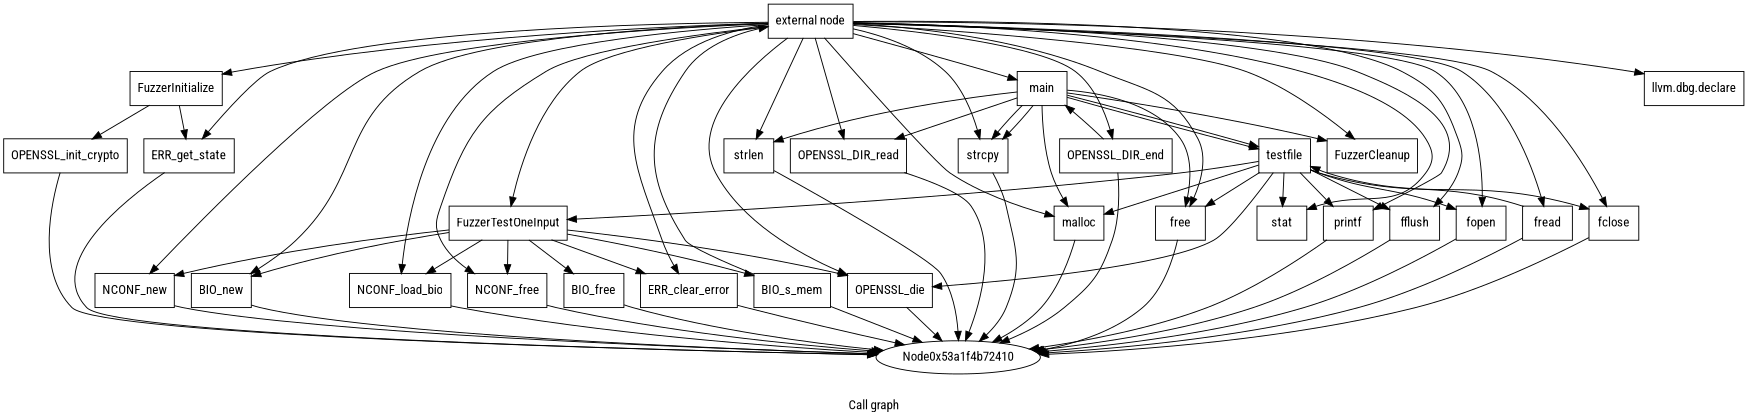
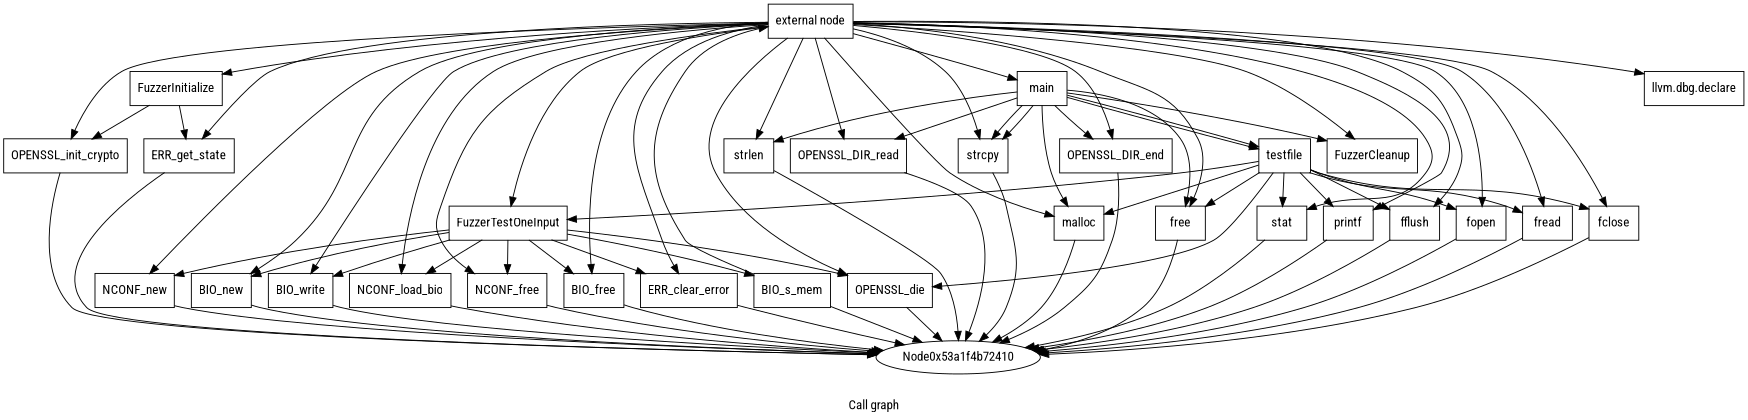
  digraph {
    fontname="Roboto Condensed"
    label="Call graph"
    node [fontname="Roboto Condensed" shape=record]
    edge [fontname="Roboto Condensed"]
    n1 [label="{external node}"]
    n2 [label="{FuzzerInitialize}"]
    n3 [label="{llvm.dbg.declare}"]
    n4 [label="{OPENSSL_init_crypto}"]
    n5 [label="{ERR_get_state}"]
    n6 [label="{FuzzerTestOneInput}"]
    n7 [label="{NCONF_new}"]
    n8 [label="{BIO_new}"]
+   n9 [label="{BIO_write}"]
    n10 [label="{OPENSSL_die}"]
    n11 [label="{NCONF_load_bio}"]
    n12 [label="{NCONF_free}"]
    n13 [label="{BIO_free}"]
    n14 [label="{ERR_clear_error}"]
    n15 [label="{FuzzerCleanup}"]
    n16 [label="{main}"]
    n17 [label="{strlen}"]
    n18 [label="{OPENSSL_DIR_read}"]
    n19 [label="{malloc}"]
    n20 [label="{strcpy}"]
    n21 [label="{OPENSSL_DIR_end}"]
    n22 [label="{free}"]
    n23 [label="{stat}"]
    n24 [label="{printf}"]
    n25 [label="{fflush}"]
    n26 [label="{fopen}"]
    n27 [label="{fread}"]
    n28 [label="{fclose}"]
    n29 [label=Node0x53a1f4b72410 shape=""]
    n30 [label="{BIO_s_mem}"]
    n31 [label="{testfile}"]
    n1 -> n2
    n1 -> n3
+   n1 -> n4
    n1 -> n5
    n1 -> n6
    n1 -> n7
    n1 -> n8
+   n1 -> n9
    n1 -> n10
    n1 -> n11
    n1 -> n12
+   n1 -> n13
    n1 -> n14
    n1 -> n15
    n1 -> n16
    n1 -> n17
    n1 -> n18
    n1 -> n19
    n1 -> n20
    n1 -> n21
    n1 -> n22
    n1 -> n23
    n1 -> n24
    n1 -> n25
    n1 -> n26
    n1 -> n27
    n1 -> n28
    n2 -> n4
    n2 -> n5
    n4 -> n29
    n5 -> n29
    n6 -> n7
    n6 -> n8
+   n6 -> n9
    n6 -> n10
    n6 -> n11
    n6 -> n12
    n6 -> n13
    n6 -> n14
    n6 -> n30
    n7 -> n29
    n8 -> n29
+   n9 -> n29
    n10 -> n29
    n11 -> n29
    n12 -> n29
    n13 -> n29
    n14 -> n29
    n16 -> n15
    n16 -> n17
    n16 -> n18
    n16 -> n19
    n16 -> n20
    n16 -> n20
-   n21 -> n16
+   n16 -> n21
    n16 -> n22
    n16 -> n31
    n16 -> n31
    n17 -> n29
    n18 -> n29
    n19 -> n29
    n20 -> n29
    n21 -> n29
    n22 -> n29
+   n23 -> n29
    n24 -> n29
    n25 -> n29
    n26 -> n29
    n27 -> n29
    n28 -> n29
    n30 -> n1
    n30 -> n29
    n31 -> n6
    n31 -> n10
    n31 -> n19
    n31 -> n22
    n31 -> n23
    n31 -> n24
    n31 -> n25
    n31 -> n26
-   n27 -> n31
+   n31 -> n27
    n31 -> n28
  }
